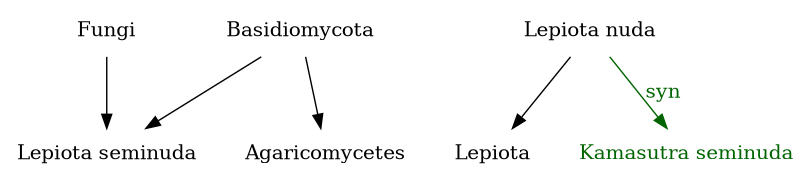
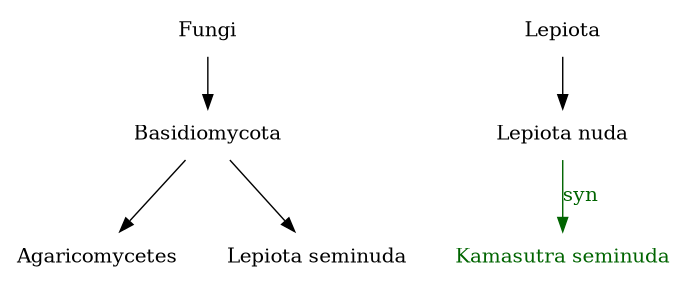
  digraph {
    node [shape=plaintext]
    n1 [label=Fungi]
    n2 [label=Basidiomycota]
    n3 [label=Agaricomycetes]
    n4 [label="Lepiota seminuda"]
    n5 [label=Lepiota]
    n6 [label="Lepiota nuda"]
    n7 [fontcolor=darkgreen label="Kamasutra seminuda"]
-   n1 -> n4
+   n1 -> n2
    n2 -> n3
    n2 -> n4
-   n6 -> n5
+   n5 -> n6
    n6 -> n7 [color=darkgreen fontcolor=darkgreen label=syn]
  }
